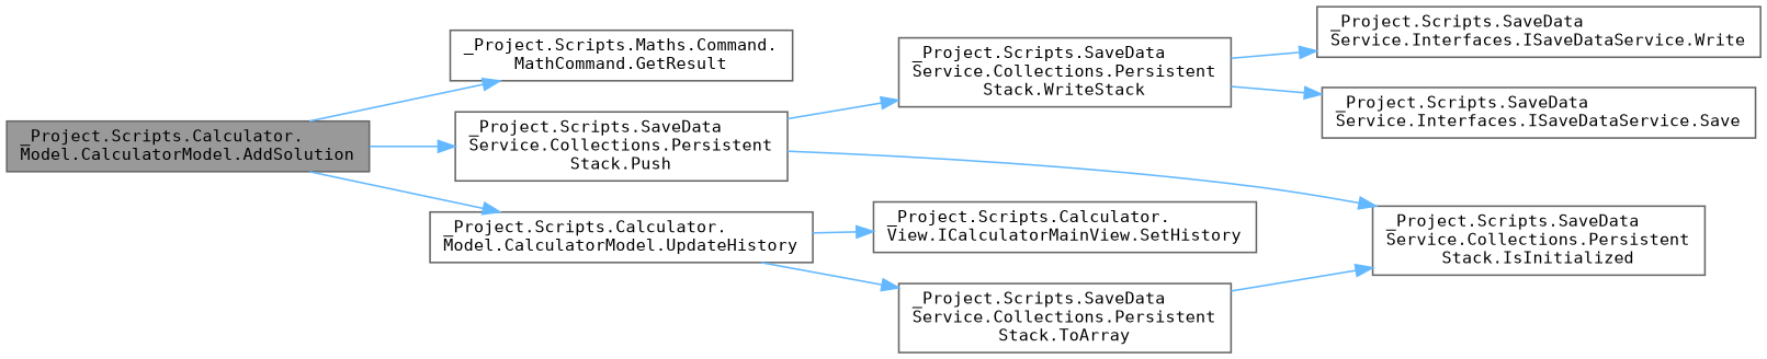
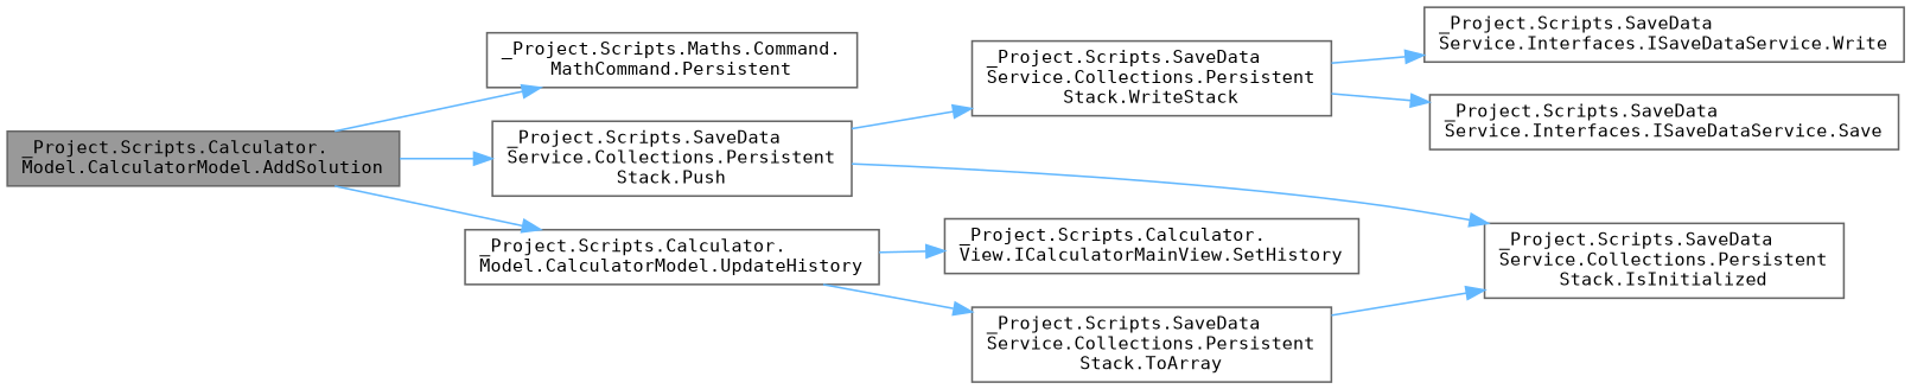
  digraph {
    rankdir=LR
    fontname="DejaVu Sans Mono"
    node [color=grey40 fillcolor=white fontname="DejaVu Sans Mono" fontsize=10 shape=box style=filled]
    edge [color=steelblue1 fontname="DejaVu Sans Mono" fontsize=10 labelfontname=Helvetica labelfontsize=10 style=solid]
    n1 [color=gray40 fillcolor=grey60 fontcolor=black height=0.2 label="_Project.Scripts.Calculator.\lModel.CalculatorModel.AddSolution" width=0.4]
-   n2 [height=0.2 label="_Project.Scripts.Maths.Command.\lMathCommand.GetResult" width=0.4]
+   n2 [height=0.2 label="_Project.Scripts.Maths.Command.\lMathCommand.Persistent" width=0.4]
    n3 [height=0.2 label="_Project.Scripts.SaveData\lService.Collections.Persistent\lStack.Push" width=0.4]
    n4 [height=0.2 label="_Project.Scripts.Calculator.\lModel.CalculatorModel.UpdateHistory" width=0.4]
    n5 [height=0.2 label="_Project.Scripts.SaveData\lService.Collections.Persistent\lStack.IsInitialized" width=0.4]
    n6 [height=0.2 label="_Project.Scripts.SaveData\lService.Collections.Persistent\lStack.WriteStack" width=0.4]
    n7 [height=0.2 label="_Project.Scripts.SaveData\lService.Interfaces.ISaveDataService.Save" width=0.4]
    n8 [height=0.2 label="_Project.Scripts.SaveData\lService.Interfaces.ISaveDataService.Write" width=0.4]
    n9 [height=0.2 label="_Project.Scripts.Calculator.\lView.ICalculatorMainView.SetHistory" width=0.4]
    n10 [height=0.2 label="_Project.Scripts.SaveData\lService.Collections.Persistent\lStack.ToArray" width=0.4]
    n1 -> n2
    n1 -> n3
    n1 -> n4
    n3 -> n5
    n3 -> n6
    n4 -> n9
    n4 -> n10
    n6 -> n7
    n6 -> n8
    n10 -> n5
  }
